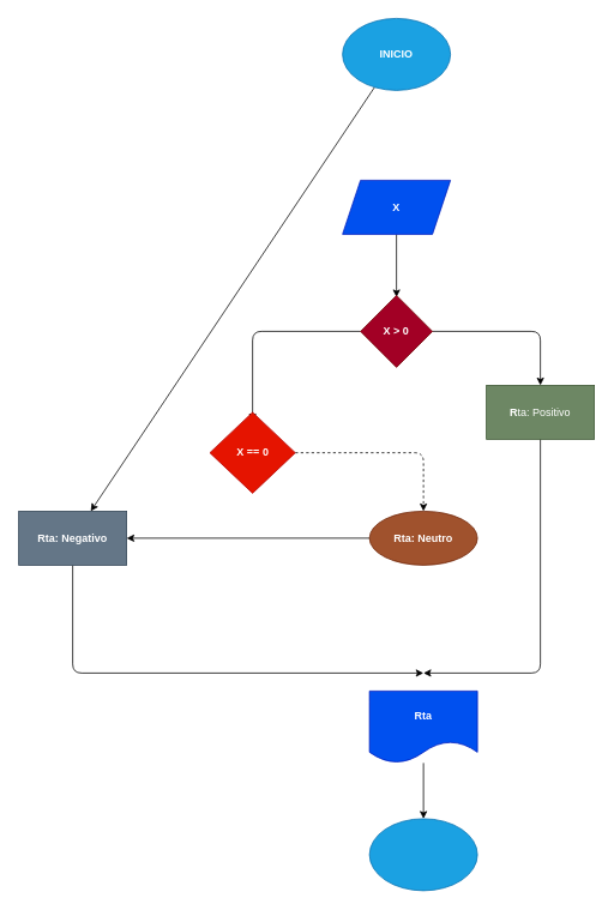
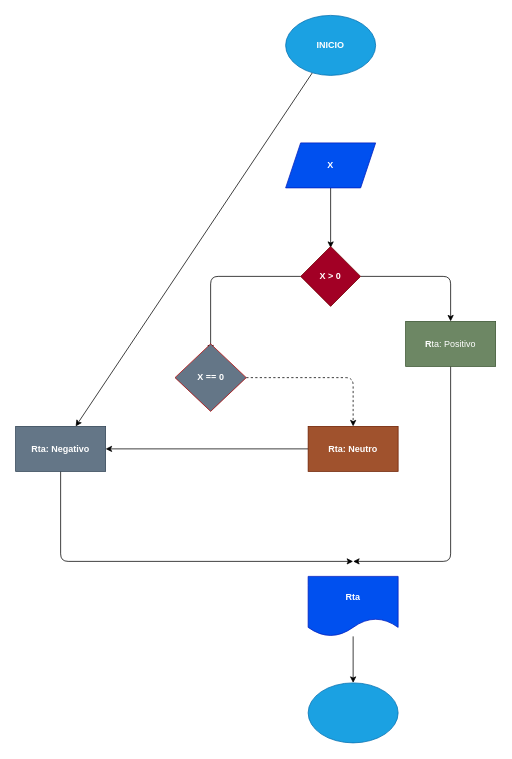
  <mxCell id="0" />
  <mxCell id="1" parent="0" />
  <mxCell id="2" value="" style="edgeStyle=none;html=1;" parent="1" source="3" target="15" edge="1"><mxGeometry relative="1" as="geometry" /></mxCell>
  <mxCell id="3" value="&lt;b&gt;INICIO&lt;/b&gt;" style="ellipse;whiteSpace=wrap;html=1;fillColor=#1ba1e2;fontColor=#ffffff;strokeColor=#006EAF;" parent="1" vertex="1"><mxGeometry x="380" y="20" width="120" height="80" as="geometry" /></mxCell>
  <mxCell id="4" value="" style="edgeStyle=none;html=1;" parent="1" source="5" edge="1"><mxGeometry relative="1" as="geometry"><mxPoint x="440" y="330" as="targetPoint" /></mxGeometry></mxCell>
- <mxCell id="5" value="&lt;b&gt;X&lt;/b&gt;" style="shape=parallelogram;perimeter=parallelogramPerimeter;whiteSpace=wrap;html=1;fixedSize=1;fillColor=#0050ef;fontColor=#ffffff;strokeColor=#001DBC;" parent="1" vertex="1"><mxGeometry x="380" y="200" width="120" height="60" as="geometry" /></mxCell>
+ <mxCell id="5" value="&lt;b&gt;X&lt;/b&gt;" style="shape=parallelogram;perimeter=parallelogramPerimeter;whiteSpace=wrap;html=1;fixedSize=1;fillColor=#0050ef;fontColor=#ffffff;strokeColor=#001DBC;" parent="1" vertex="1"><mxGeometry x="380" y="190" width="120" height="60" as="geometry" /></mxCell>
  <mxCell id="6" value="" style="edgeStyle=none;html=1;" parent="1" source="8" target="9" edge="1"><mxGeometry relative="1" as="geometry"><Array as="points"><mxPoint x="280" y="368" /></Array></mxGeometry></mxCell>
  <mxCell id="7" style="edgeStyle=none;html=1;exitX=1;exitY=0.5;exitDx=0;exitDy=0;" parent="1" source="8" edge="1"><mxGeometry relative="1" as="geometry"><mxPoint x="600" y="428" as="targetPoint" /><Array as="points"><mxPoint x="600" y="368" /></Array></mxGeometry></mxCell>
  <mxCell id="8" value="&lt;b&gt;X &amp;gt; 0&lt;/b&gt;" style="rhombus;whiteSpace=wrap;html=1;fillColor=#a20025;fontColor=#ffffff;strokeColor=#6F0000;" parent="1" vertex="1"><mxGeometry x="400" y="328" width="80" height="80" as="geometry" /></mxCell>
  <mxCell id="9" value="" style="shape=waypoint;sketch=0;size=6;pointerEvents=1;points=[];fillColor=default;resizable=0;rotatable=0;perimeter=centerPerimeter;snapToPoint=1;" parent="1" vertex="1"><mxGeometry x="270" y="458" width="20" height="20" as="geometry" /></mxCell>
  <mxCell id="10" style="edgeStyle=none;html=1;" parent="1" source="11" edge="1"><mxGeometry relative="1" as="geometry"><mxPoint x="470" y="748" as="targetPoint" /><Array as="points"><mxPoint x="600" y="748" /></Array></mxGeometry></mxCell>
  <mxCell id="11" value="&lt;b&gt;R&lt;/b&gt;ta: Positivo" style="whiteSpace=wrap;html=1;fillColor=#6d8764;fontColor=#ffffff;strokeColor=#3A5431;" parent="1" vertex="1"><mxGeometry x="540" y="428" width="120" height="60" as="geometry" /></mxCell>
  <mxCell id="12" style="edgeStyle=none;html=1;exitX=1;exitY=0.5;exitDx=0;exitDy=0;dashed=1;" parent="1" source="13" target="17" edge="1"><mxGeometry relative="1" as="geometry"><mxPoint x="470" y="598" as="targetPoint" /><Array as="points"><mxPoint x="470" y="503" /></Array></mxGeometry></mxCell>
- <mxCell id="13" value="&lt;b&gt;X == 0&lt;/b&gt;" style="rhombus;whiteSpace=wrap;html=1;sketch=0;fillColor=#e51400;fontColor=#ffffff;strokeColor=#B20000;" parent="1" vertex="1"><mxGeometry x="232.5" y="458" width="95" height="90" as="geometry" /></mxCell>
+ <mxCell id="13" value="&lt;b&gt;X == 0&lt;/b&gt;" style="rhombus;whiteSpace=wrap;html=1;sketch=0;fillColor=#647687;fontColor=#ffffff;strokeColor=#B20000;" parent="1" vertex="1"><mxGeometry x="232.5" y="458" width="95" height="90" as="geometry" /></mxCell>
  <mxCell id="14" style="edgeStyle=none;html=1;" parent="1" source="15" edge="1"><mxGeometry relative="1" as="geometry"><mxPoint x="470" y="748" as="targetPoint" /><Array as="points"><mxPoint x="80" y="748" /></Array></mxGeometry></mxCell>
  <mxCell id="15" value="&lt;b&gt;Rta: Negativo&lt;/b&gt;" style="rounded=0;whiteSpace=wrap;html=1;fillColor=#647687;fontColor=#ffffff;strokeColor=#314354;" parent="1" vertex="1"><mxGeometry x="20" y="568" width="120" height="60" as="geometry" /></mxCell>
  <mxCell id="16" style="edgeStyle=none;html=1;" parent="1" source="17" target="15" edge="1"><mxGeometry relative="1" as="geometry"><mxPoint x="470" y="808" as="targetPoint" /></mxGeometry></mxCell>
- <mxCell id="17" value="&lt;b&gt;Rta: Neutro&lt;/b&gt;" style="ellipse;whiteSpace=wrap;html=1;fillColor=#a0522d;fontColor=#ffffff;strokeColor=#6D1F00;" parent="1" vertex="1"><mxGeometry x="410" y="568" width="120" height="60" as="geometry" /></mxCell>
+ <mxCell id="17" value="&lt;b&gt;Rta: Neutro&lt;/b&gt;" style="rounded=0;whiteSpace=wrap;html=1;fillColor=#a0522d;fontColor=#ffffff;strokeColor=#6D1F00;" parent="1" vertex="1"><mxGeometry x="410" y="568" width="120" height="60" as="geometry" /></mxCell>
  <mxCell id="18" style="edgeStyle=none;html=1;" parent="1" source="19" target="20" edge="1"><mxGeometry relative="1" as="geometry"><mxPoint x="470" y="918" as="targetPoint" /></mxGeometry></mxCell>
  <mxCell id="19" value="&lt;b&gt;Rta&lt;/b&gt;" style="shape=document;whiteSpace=wrap;html=1;boundedLbl=1;fillColor=#0050ef;fontColor=#ffffff;strokeColor=#001DBC;" parent="1" vertex="1"><mxGeometry x="410" y="768" width="120" height="80" as="geometry" /></mxCell>
  <mxCell id="20" value="" style="ellipse;whiteSpace=wrap;html=1;fillColor=#1ba1e2;fontColor=#ffffff;strokeColor=#006EAF;" parent="1" vertex="1"><mxGeometry x="410" y="910" width="120" height="80" as="geometry" /></mxCell>
